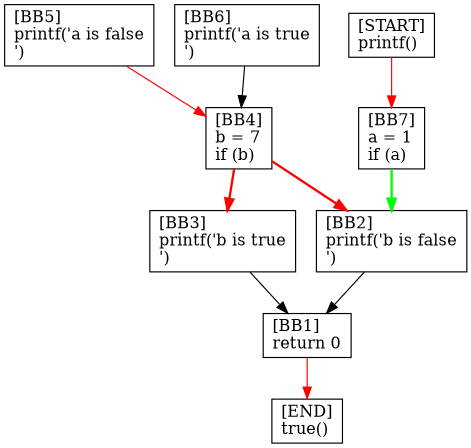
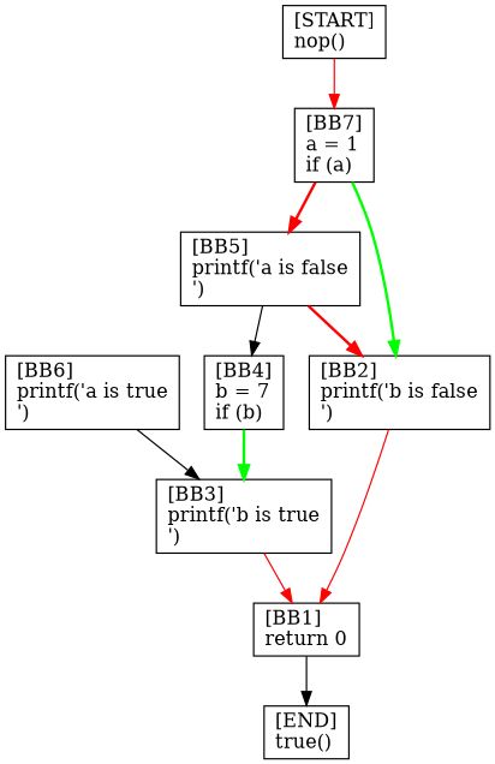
  digraph {
    node [shape=box]
    n1 [label="[BB7]\la = 1\lif (a)\l"]
    n2 [label="[BB5]\lprintf('a is false\n')\l"]
    n3 [label="[BB2]\lprintf('b is false\n')\l"]
    n4 [label="[BB6]\lprintf('a is true\n')\l"]
    n5 [label="[BB4]\lb = 7\lif (b)\l"]
    n6 [label="[BB3]\lprintf('b is true\n')\l"]
    n7 [label="[BB1]\lreturn 0\l"]
    n8 [label="[END]\ltrue()\l"]
-   n9 [label="[START]\lprintf()\l"]
+   n9 [label="[START]\lnop()\l"]
+   n1 -> n2 [color=red penwidth=2]
    n1 -> n3 [color=green penwidth=2]
-   n2 -> n5 [color=red]
-   n3 -> n7
-   n4 -> n5
-   n5 -> n3 [color=red penwidth=2]
-   n5 -> n6 [color=red penwidth=2]
-   n6 -> n7
-   n7 -> n8 [color=red]
+   n2 -> n5
+   n3 -> n7 [color=red]
+   n4 -> n6
+   n2 -> n3 [color=red penwidth=2]
+   n5 -> n6 [color=green penwidth=2]
+   n6 -> n7 [color=red]
+   n7 -> n8
    n9 -> n1 [color=red]
  }
